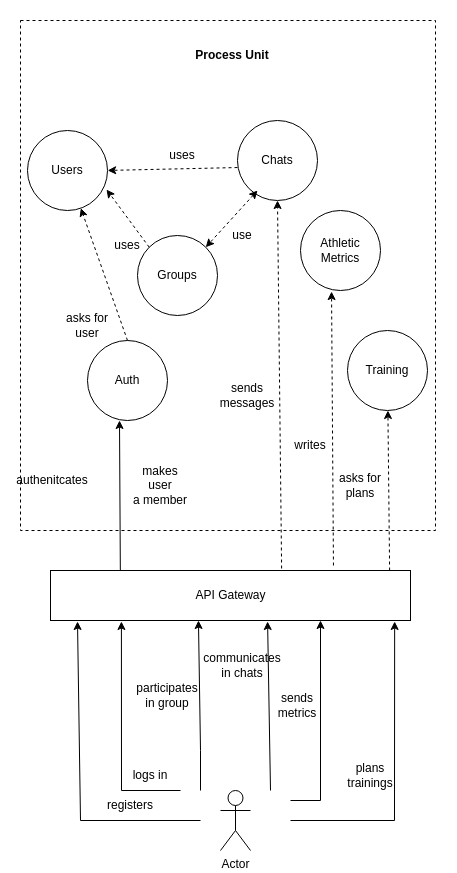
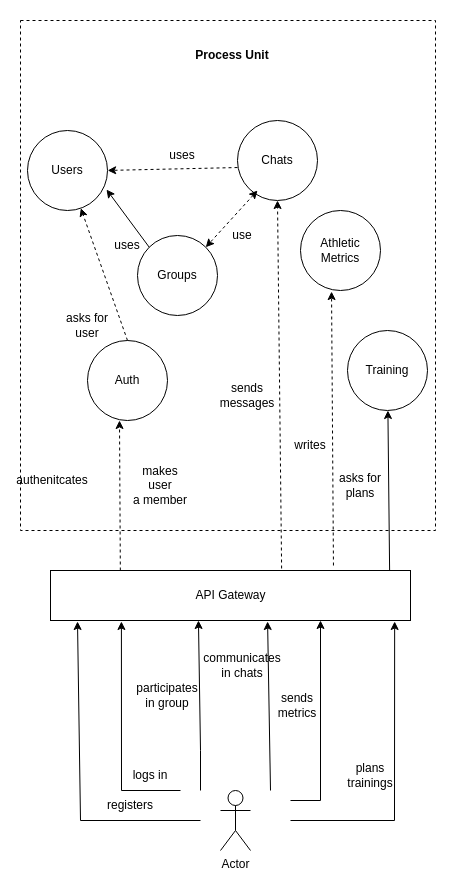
  <mxCell id="0" />
  <mxCell id="1" parent="0" />
  <mxCell id="2" value="" style="html=1;dashed=1;" vertex="1" parent="1"><mxGeometry x="20" y="20" width="415" height="510" as="geometry" /></mxCell>
  <mxCell id="3" value="&lt;b&gt;Process Unit&lt;/b&gt;" style="text;html=1;strokeColor=none;fillColor=none;align=center;verticalAlign=middle;whiteSpace=wrap;rounded=0;" vertex="1" parent="1"><mxGeometry x="177" y="40" width="110" height="30" as="geometry" /></mxCell>
  <mxCell id="4" value="&lt;span style=&quot;&quot;&gt;Users&lt;/span&gt;" style="ellipse;whiteSpace=wrap;html=1;aspect=fixed;" vertex="1" parent="1"><mxGeometry x="27" y="130" width="80" height="80" as="geometry" /></mxCell>
  <mxCell id="5" value="&lt;span style=&quot;&quot;&gt;Auth&lt;/span&gt;" style="ellipse;whiteSpace=wrap;html=1;aspect=fixed;" vertex="1" parent="1"><mxGeometry x="87" y="340" width="80" height="80" as="geometry" /></mxCell>
  <mxCell id="6" value="&lt;span style=&quot;&quot;&gt;Training&lt;/span&gt;" style="ellipse;whiteSpace=wrap;html=1;aspect=fixed;" vertex="1" parent="1"><mxGeometry x="347" y="330" width="80" height="80" as="geometry" /></mxCell>
  <mxCell id="7" value="&lt;span style=&quot;&quot;&gt;Groups&lt;/span&gt;" style="ellipse;whiteSpace=wrap;html=1;aspect=fixed;" vertex="1" parent="1"><mxGeometry x="137" y="235" width="80" height="80" as="geometry" /></mxCell>
  <mxCell id="8" value="&lt;span style=&quot;&quot;&gt;Chats&lt;/span&gt;" style="ellipse;whiteSpace=wrap;html=1;aspect=fixed;" vertex="1" parent="1"><mxGeometry x="237" y="120" width="80" height="80" as="geometry" /></mxCell>
  <mxCell id="9" value="&lt;span style=&quot;&quot;&gt;Athletic&lt;br&gt;Metrics&lt;br&gt;&lt;/span&gt;" style="ellipse;whiteSpace=wrap;html=1;aspect=fixed;" vertex="1" parent="1"><mxGeometry x="300" y="210" width="80" height="80" as="geometry" /></mxCell>
  <mxCell id="10" value="Actor" style="shape=umlActor;verticalLabelPosition=bottom;verticalAlign=top;html=1;" vertex="1" parent="1"><mxGeometry x="220" y="790" width="30" height="60" as="geometry" /></mxCell>
  <mxCell id="11" value="" style="endArrow=classic;html=1;rounded=0;entryX=0.075;entryY=1.02;entryDx=0;entryDy=0;entryPerimeter=0;" edge="1" parent="1" target="31"><mxGeometry width="50" height="50" relative="1" as="geometry"><mxPoint x="200" y="820" as="sourcePoint" /><mxPoint x="70" y="750" as="targetPoint" /><Array as="points"><mxPoint x="80" y="820" /></Array></mxGeometry></mxCell>
  <mxCell id="12" value="registers" style="text;html=1;strokeColor=none;fillColor=none;align=center;verticalAlign=middle;whiteSpace=wrap;rounded=0;dashed=1;" vertex="1" parent="1"><mxGeometry x="100" y="790" width="60" height="30" as="geometry" /></mxCell>
  <mxCell id="13" value="" style="endArrow=classic;html=1;rounded=0;entryX=0.197;entryY=1.02;entryDx=0;entryDy=0;entryPerimeter=0;" edge="1" parent="1" target="31"><mxGeometry width="50" height="50" relative="1" as="geometry"><mxPoint x="180" y="790" as="sourcePoint" /><mxPoint x="150" y="720" as="targetPoint" /><Array as="points"><mxPoint x="121" y="790" /></Array></mxGeometry></mxCell>
  <mxCell id="14" value="logs in" style="text;html=1;strokeColor=none;fillColor=none;align=center;verticalAlign=middle;whiteSpace=wrap;rounded=0;dashed=1;" vertex="1" parent="1"><mxGeometry x="120" y="760" width="60" height="30" as="geometry" /></mxCell>
  <mxCell id="15" value="" style="endArrow=classic;html=1;rounded=0;exitX=0.5;exitY=0;exitDx=0;exitDy=0;dashed=1;" edge="1" parent="1" source="5" target="4"><mxGeometry width="50" height="50" relative="1" as="geometry"><mxPoint x="197" y="400" as="sourcePoint" /><mxPoint x="247" y="350" as="targetPoint" /></mxGeometry></mxCell>
  <mxCell id="16" value="asks for&lt;br&gt;user" style="text;html=1;strokeColor=none;fillColor=none;align=center;verticalAlign=middle;whiteSpace=wrap;rounded=0;dashed=1;" vertex="1" parent="1"><mxGeometry x="57" y="310" width="60" height="30" as="geometry" /></mxCell>
  <mxCell id="17" value="" style="endArrow=classic;html=1;rounded=0;entryX=0.411;entryY=1;entryDx=0;entryDy=0;entryPerimeter=0;" edge="1" parent="1" target="31"><mxGeometry width="50" height="50" relative="1" as="geometry"><mxPoint x="200" y="790" as="sourcePoint" /><mxPoint x="200" y="620" as="targetPoint" /><Array as="points"><mxPoint x="200" y="750" /></Array></mxGeometry></mxCell>
  <mxCell id="18" value="participates&lt;br&gt;in group" style="text;html=1;strokeColor=none;fillColor=none;align=center;verticalAlign=middle;whiteSpace=wrap;rounded=0;dashed=1;" vertex="1" parent="1"><mxGeometry x="137" y="680" width="60" height="30" as="geometry" /></mxCell>
- <mxCell id="19" value="" style="endArrow=classic;html=1;rounded=0;exitX=0;exitY=0;exitDx=0;exitDy=0;dashed=1;entryX=0.988;entryY=0.738;entryDx=0;entryDy=0;entryPerimeter=0;" edge="1" parent="1" source="7" target="4"><mxGeometry width="50" height="50" relative="1" as="geometry"><mxPoint x="137" y="350" as="sourcePoint" /><mxPoint x="90.313" y="217.72" as="targetPoint" /></mxGeometry></mxCell>
+ <mxCell id="19" value="" style="endArrow=classic;html=1;rounded=0;exitX=0;exitY=0;exitDx=0;exitDy=0;dashed=0;entryX=0.988;entryY=0.738;entryDx=0;entryDy=0;entryPerimeter=0;" edge="1" parent="1" source="7" target="4"><mxGeometry width="50" height="50" relative="1" as="geometry"><mxPoint x="137" y="350" as="sourcePoint" /><mxPoint x="90.313" y="217.72" as="targetPoint" /></mxGeometry></mxCell>
  <mxCell id="20" value="uses" style="text;html=1;strokeColor=none;fillColor=none;align=center;verticalAlign=middle;whiteSpace=wrap;rounded=0;dashed=1;" vertex="1" parent="1"><mxGeometry x="97" y="230" width="60" height="30" as="geometry" /></mxCell>
  <mxCell id="21" value="" style="endArrow=classic;startArrow=classic;html=1;rounded=0;entryX=1;entryY=0;entryDx=0;entryDy=0;dashed=1;" edge="1" parent="1" target="7"><mxGeometry width="50" height="50" relative="1" as="geometry"><mxPoint x="257" y="190" as="sourcePoint" /><mxPoint x="247" y="350" as="targetPoint" /></mxGeometry></mxCell>
  <mxCell id="22" value="use" style="text;html=1;strokeColor=none;fillColor=none;align=center;verticalAlign=middle;whiteSpace=wrap;rounded=0;dashed=1;" vertex="1" parent="1"><mxGeometry x="212" y="220" width="60" height="30" as="geometry" /></mxCell>
  <mxCell id="23" value="" style="endArrow=classic;html=1;rounded=0;entryX=0.603;entryY=1.02;entryDx=0;entryDy=0;entryPerimeter=0;" edge="1" parent="1" target="31"><mxGeometry width="50" height="50" relative="1" as="geometry"><mxPoint x="270" y="790" as="sourcePoint" /><mxPoint x="240" y="680" as="targetPoint" /></mxGeometry></mxCell>
  <mxCell id="24" value="communicates&lt;br&gt;in chats" style="text;html=1;strokeColor=none;fillColor=none;align=center;verticalAlign=middle;whiteSpace=wrap;rounded=0;dashed=1;" vertex="1" parent="1"><mxGeometry x="212" y="650" width="60" height="30" as="geometry" /></mxCell>
  <mxCell id="25" value="" style="endArrow=classic;html=1;rounded=0;exitX=0;exitY=0.588;exitDx=0;exitDy=0;dashed=1;entryX=0.21;entryY=0.294;entryDx=0;entryDy=0;entryPerimeter=0;exitPerimeter=0;" edge="1" parent="1" source="8" target="2"><mxGeometry width="50" height="50" relative="1" as="geometry"><mxPoint x="158.716" y="256.716" as="sourcePoint" /><mxPoint x="116.04" y="199.04" as="targetPoint" /></mxGeometry></mxCell>
  <mxCell id="26" value="uses" style="text;html=1;strokeColor=none;fillColor=none;align=center;verticalAlign=middle;whiteSpace=wrap;rounded=0;dashed=1;" vertex="1" parent="1"><mxGeometry x="152" y="140" width="60" height="30" as="geometry" /></mxCell>
  <mxCell id="27" value="" style="endArrow=classic;html=1;rounded=0;entryX=0.75;entryY=1;entryDx=0;entryDy=0;" edge="1" parent="1" target="31"><mxGeometry width="50" height="50" relative="1" as="geometry"><mxPoint x="290" y="800" as="sourcePoint" /><mxPoint x="317" y="745" as="targetPoint" /><Array as="points"><mxPoint x="320" y="800" /></Array></mxGeometry></mxCell>
  <mxCell id="28" value="sends&lt;br&gt;metrics" style="text;html=1;strokeColor=none;fillColor=none;align=center;verticalAlign=middle;whiteSpace=wrap;rounded=0;dashed=1;" vertex="1" parent="1"><mxGeometry x="267" y="690" width="60" height="30" as="geometry" /></mxCell>
  <mxCell id="29" value="" style="endArrow=classic;html=1;rounded=0;entryX=0.956;entryY=1.02;entryDx=0;entryDy=0;entryPerimeter=0;" edge="1" parent="1" target="31"><mxGeometry width="50" height="50" relative="1" as="geometry"><mxPoint x="290" y="820" as="sourcePoint" /><mxPoint x="420" y="750" as="targetPoint" /><Array as="points"><mxPoint x="394" y="820" /></Array></mxGeometry></mxCell>
  <mxCell id="30" value="plans&lt;br&gt;trainings" style="text;html=1;strokeColor=none;fillColor=none;align=center;verticalAlign=middle;whiteSpace=wrap;rounded=0;dashed=1;" vertex="1" parent="1"><mxGeometry x="340" y="760" width="60" height="30" as="geometry" /></mxCell>
  <mxCell id="31" value="API Gateway" style="html=1;" vertex="1" parent="1"><mxGeometry x="50" y="570" width="360" height="50" as="geometry" /></mxCell>
- <mxCell id="32" value="" style="endArrow=classic;html=1;rounded=0;exitX=0.194;exitY=0;exitDx=0;exitDy=0;dashed=0;exitPerimeter=0;entryX=0.4;entryY=1;entryDx=0;entryDy=0;entryPerimeter=0;" edge="1" parent="1" source="31" target="5"><mxGeometry width="50" height="50" relative="1" as="geometry"><mxPoint x="137" y="350" as="sourcePoint" /><mxPoint x="90.313" y="217.72" as="targetPoint" /></mxGeometry></mxCell>
+ <mxCell id="32" value="" style="endArrow=classic;html=1;rounded=0;exitX=0.194;exitY=0;exitDx=0;exitDy=0;dashed=1;exitPerimeter=0;entryX=0.4;entryY=1;entryDx=0;entryDy=0;entryPerimeter=0;" edge="1" parent="1" source="31" target="5"><mxGeometry width="50" height="50" relative="1" as="geometry"><mxPoint x="137" y="350" as="sourcePoint" /><mxPoint x="90.313" y="217.72" as="targetPoint" /></mxGeometry></mxCell>
  <mxCell id="33" value="authenitcates" style="text;html=1;strokeColor=none;fillColor=none;align=center;verticalAlign=middle;whiteSpace=wrap;rounded=0;dashed=1;" vertex="1" parent="1"><mxGeometry x="22" y="465" width="60" height="30" as="geometry" /></mxCell>
  <mxCell id="34" value="makes user&lt;br&gt;a member" style="text;html=1;strokeColor=none;fillColor=none;align=center;verticalAlign=middle;whiteSpace=wrap;rounded=0;dashed=1;" vertex="1" parent="1"><mxGeometry x="130" y="470" width="60" height="30" as="geometry" /></mxCell>
  <mxCell id="35" value="" style="endArrow=classic;html=1;rounded=0;exitX=0.642;exitY=-0.04;exitDx=0;exitDy=0;dashed=1;exitPerimeter=0;entryX=0.5;entryY=1;entryDx=0;entryDy=0;" edge="1" parent="1" source="31" target="8"><mxGeometry width="50" height="50" relative="1" as="geometry"><mxPoint x="188.88" y="576" as="sourcePoint" /><mxPoint x="187" y="325" as="targetPoint" /></mxGeometry></mxCell>
  <mxCell id="36" value="sends messages" style="text;html=1;strokeColor=none;fillColor=none;align=center;verticalAlign=middle;whiteSpace=wrap;rounded=0;dashed=1;" vertex="1" parent="1"><mxGeometry x="217" y="380" width="60" height="30" as="geometry" /></mxCell>
  <mxCell id="37" value="" style="endArrow=classic;html=1;rounded=0;exitX=0.786;exitY=-0.1;exitDx=0;exitDy=0;dashed=1;entryX=0.388;entryY=1.013;entryDx=0;entryDy=0;entryPerimeter=0;exitPerimeter=0;" edge="1" parent="1" source="31" target="9"><mxGeometry width="50" height="50" relative="1" as="geometry"><mxPoint x="291.12" y="578" as="sourcePoint" /><mxPoint x="287" y="210" as="targetPoint" /></mxGeometry></mxCell>
  <mxCell id="38" value="writes" style="text;html=1;strokeColor=none;fillColor=none;align=center;verticalAlign=middle;whiteSpace=wrap;rounded=0;dashed=1;" vertex="1" parent="1"><mxGeometry x="280" y="430" width="60" height="30" as="geometry" /></mxCell>
- <mxCell id="39" value="" style="endArrow=classic;html=1;rounded=0;exitX=0.942;exitY=0;exitDx=0;exitDy=0;dashed=1;exitPerimeter=0;" edge="1" parent="1" source="31" target="6"><mxGeometry width="50" height="50" relative="1" as="geometry"><mxPoint x="342.96" y="575" as="sourcePoint" /><mxPoint x="341.04" y="301.04" as="targetPoint" /></mxGeometry></mxCell>
+ <mxCell id="39" value="" style="endArrow=classic;html=1;rounded=0;exitX=0.942;exitY=0;exitDx=0;exitDy=0;dashed=0;exitPerimeter=0;" edge="1" parent="1" source="31" target="6"><mxGeometry width="50" height="50" relative="1" as="geometry"><mxPoint x="342.96" y="575" as="sourcePoint" /><mxPoint x="341.04" y="301.04" as="targetPoint" /></mxGeometry></mxCell>
  <mxCell id="40" value="asks for&lt;br&gt;plans" style="text;html=1;strokeColor=none;fillColor=none;align=center;verticalAlign=middle;whiteSpace=wrap;rounded=0;dashed=1;" vertex="1" parent="1"><mxGeometry x="330" y="470" width="60" height="30" as="geometry" /></mxCell>
